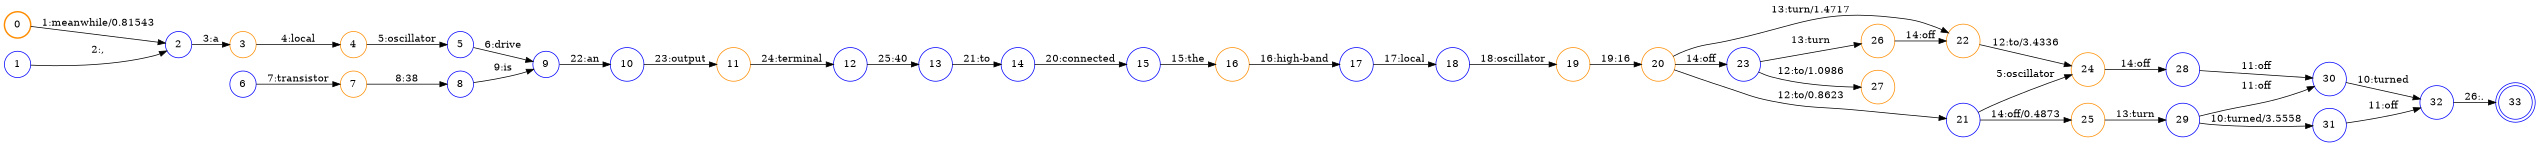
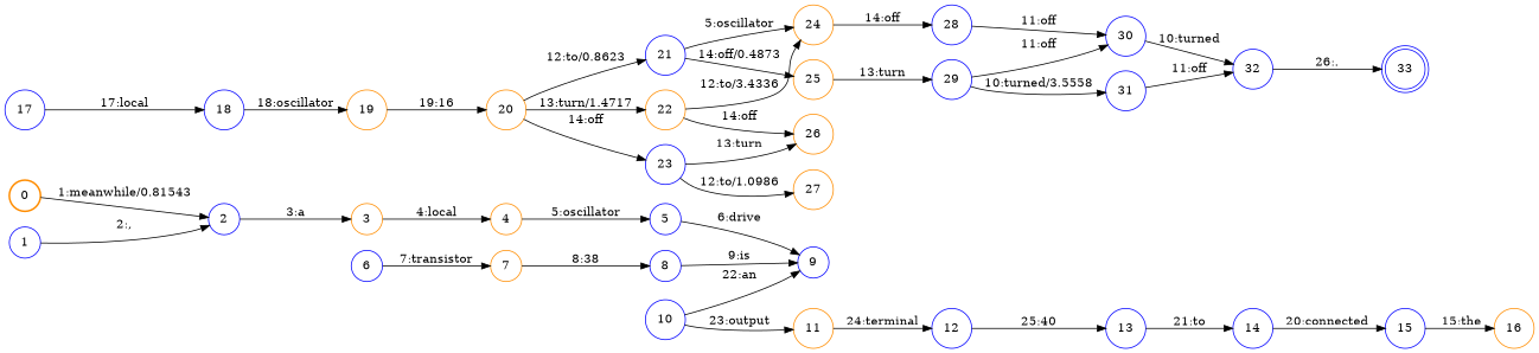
  digraph {
    nodesep=0.25
    rankdir=LR
    ranksep=0.4
    node [color=blue fontsize=14 shape=circle style=solid]
    edge [fontsize=14]
    n1 [color=darkorange label=0 style=bold]
    n2 [label=2]
    n3 [label=1]
    n4 [color=darkorange label=3]
    n5 [color=darkorange label=4]
    n6 [label=5]
    n7 [label=9]
    n8 [label=6]
    n9 [color=darkorange label=7]
    n10 [label=8]
    n11 [label=10]
    n12 [color=darkorange label=11]
    n13 [label=12]
    n14 [label=13]
    n15 [label=14]
    n16 [label=15]
    n17 [color=darkorange label=16]
    n18 [label=17]
    n19 [label=18]
    n20 [color=darkorange label=19]
    n21 [color=darkorange label=20]
    n22 [color=darkorange label=22]
    n23 [label=23]
    n24 [label=21]
    n25 [color=darkorange label=24]
    n26 [color=darkorange label=26]
    n27 [color=darkorange label=27]
    n28 [color=darkorange label=25]
    n29 [label=28]
    n30 [label=29]
    n31 [label=30]
    n32 [label=31]
    n33 [label=32]
    n34 [label=33 shape=doublecircle]
    n1 -> n2 [label="1:meanwhile/0.81543"]
    n2 -> n4 [label="3:a"]
    n3 -> n2 [label="2:,"]
    n4 -> n5 [label="4:local"]
    n5 -> n6 [label="5:oscillator"]
    n6 -> n7 [label="6:drive"]
-   n7 -> n11 [label="22:an"]
+   n11 -> n7 [label="22:an"]
    n8 -> n9 [label="7:transistor"]
    n9 -> n10 [label="8:38"]
    n10 -> n7 [label="9:is"]
    n11 -> n12 [label="23:output"]
    n12 -> n13 [label="24:terminal"]
    n13 -> n14 [label="25:40"]
    n14 -> n15 [label="21:to"]
    n15 -> n16 [label="20:connected"]
    n16 -> n17 [label="15:the"]
-   n17 -> n18 [label="16:high-band"]
    n18 -> n19 [label="17:local"]
    n19 -> n20 [label="18:oscillator"]
    n20 -> n21 [label="19:16"]
    n21 -> n22 [label="13:turn/1.4717"]
    n21 -> n23 [label="14:off"]
    n21 -> n24 [label="12:to/0.8623"]
    n22 -> n25 [label="12:to/3.4336"]
-   n26 -> n22 [label="14:off"]
+   n22 -> n26 [label="14:off"]
    n23 -> n26 [label="13:turn"]
    n23 -> n27 [label="12:to/1.0986"]
    n24 -> n25 [label="5:oscillator"]
    n24 -> n28 [label="14:off/0.4873"]
    n25 -> n29 [label="14:off"]
    n28 -> n30 [label="13:turn"]
    n29 -> n31 [label="11:off"]
    n30 -> n31 [label="11:off"]
    n30 -> n32 [label="10:turned/3.5558"]
    n31 -> n33 [label="10:turned"]
    n32 -> n33 [label="11:off"]
    n33 -> n34 [label="26:."]
  }
